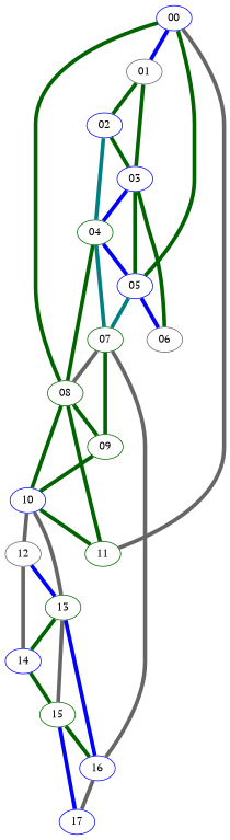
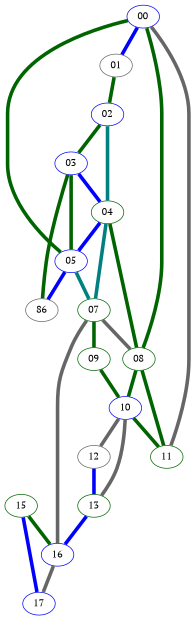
  graph {
    fontname="PT Serif"
    node [color=blue fontname="PT Serif"]
    edge [color=darkgreen fontname="PT Serif" penwidth=5]
    n1 [height=0 label=00 width=0]
    n2 [color=gray40 height=0 label=01 width=0]
    n3 [height=0 label=05 width=0]
    n4 [height=0 label=02 width=0]
    n5 [height=0 label=03 width=0]
    n6 [color=darkgreen height=0 label=04 width=0]
-   n7 [color=gray40 height=0 label=06 width=0]
+   n7 [color=gray40 height=0 label=86 width=0]
    n8 [color=darkgreen height=0 label=07 width=0]
    n9 [color=darkgreen height=0 label=08 width=0]
    n10 [color=darkgreen height=0 label=09 width=0]
    n11 [height=0 label=10 width=0]
    n12 [color=darkgreen height=0 label=11 width=0]
    n13 [color=gray40 height=0 label=12 width=0]
    n14 [color=darkgreen height=0 label=13 width=0]
-   n15 [height=0 label=14 width=0]
    n16 [color=darkgreen height=0 label=15 width=0]
    n17 [height=0 label=16 width=0]
    n18 [height=0 label=17 width=0]
    n1 -- n2 [color=blue]
    n1 -- n3
    n2 -- n4
-   n2 -- n5
    n3 -- n7 [color=blue]
    n3 -- n8 [color=teal]
    n4 -- n5
    n4 -- n6 [color=teal]
    n5 -- n3
    n5 -- n6 [color=blue]
    n5 -- n7
    n6 -- n3 [color=blue]
    n6 -- n8 [color=teal]
    n6 -- n9
    n8 -- n9 [color=gray40]
    n8 -- n10
    n9 -- n1
-   n9 -- n10
    n9 -- n11
    n9 -- n12
    n10 -- n11
    n11 -- n12
    n11 -- n13 [color=gray40]
    n11 -- n14 [color=gray40]
    n12 -- n1 [color=gray40]
    n13 -- n14 [color=blue]
-   n13 -- n15 [color=gray40]
-   n14 -- n15
-   n14 -- n16 [color=gray40]
    n14 -- n17 [color=blue]
-   n15 -- n16
    n16 -- n17
    n16 -- n18 [color=blue]
    n17 -- n8 [color=gray40]
    n17 -- n18 [color=gray40]
  }
